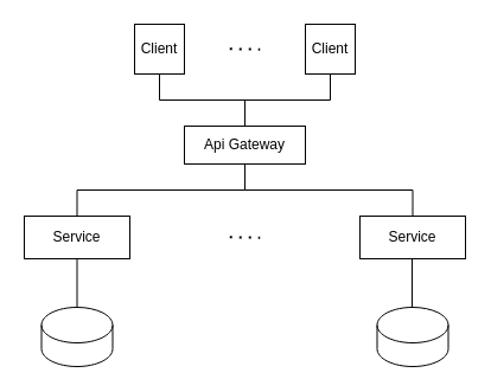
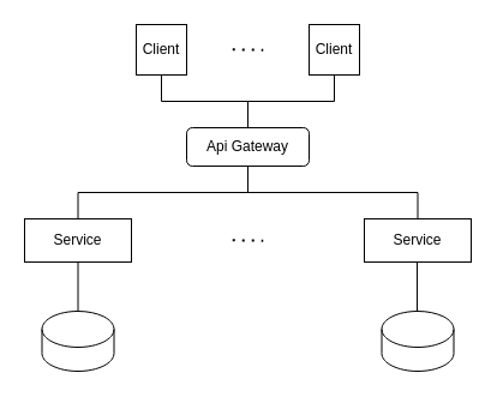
  <mxCell id="0" />
  <mxCell id="1" parent="0" />
  <mxCell id="2" style="edgeStyle=orthogonalEdgeStyle;rounded=0;orthogonalLoop=1;jettySize=auto;html=1;exitX=0.5;exitY=1;exitDx=0;exitDy=0;entryX=0.5;entryY=0;entryDx=0;entryDy=0;endArrow=none;endFill=0;" edge="1" parent="1" source="3" target="8"><mxGeometry relative="1" as="geometry" /></mxCell>
  <mxCell id="3" value="Client" style="whiteSpace=wrap;html=1;aspect=fixed;" vertex="1" parent="1"><mxGeometry x="113" y="20" width="42" height="42" as="geometry" /></mxCell>
  <mxCell id="4" style="edgeStyle=orthogonalEdgeStyle;rounded=0;orthogonalLoop=1;jettySize=auto;html=1;exitX=0.5;exitY=1;exitDx=0;exitDy=0;entryX=0.5;entryY=0;entryDx=0;entryDy=0;endArrow=none;endFill=0;" edge="1" parent="1" source="5" target="8"><mxGeometry relative="1" as="geometry" /></mxCell>
  <mxCell id="5" value="Client" style="whiteSpace=wrap;html=1;aspect=fixed;" vertex="1" parent="1"><mxGeometry x="257" y="20" width="42" height="42" as="geometry" /></mxCell>
  <mxCell id="6" style="edgeStyle=orthogonalEdgeStyle;rounded=0;orthogonalLoop=1;jettySize=auto;html=1;exitX=0.5;exitY=1;exitDx=0;exitDy=0;entryX=0.5;entryY=0;entryDx=0;entryDy=0;endArrow=none;endFill=0;" edge="1" parent="1" source="8" target="9"><mxGeometry relative="1" as="geometry" /></mxCell>
  <mxCell id="7" style="edgeStyle=orthogonalEdgeStyle;rounded=0;orthogonalLoop=1;jettySize=auto;html=1;exitX=0.5;exitY=1;exitDx=0;exitDy=0;entryX=0.5;entryY=0;entryDx=0;entryDy=0;endArrow=none;endFill=0;" edge="1" parent="1" source="8" target="10"><mxGeometry relative="1" as="geometry" /></mxCell>
- <mxCell id="8" value="Api Gateway" style="whiteSpace=wrap;html=1;rounded=0;" vertex="1" parent="1"><mxGeometry x="155" y="106" width="102" height="32" as="geometry" /></mxCell>
+ <mxCell id="8" value="Api Gateway" style="rounded=1;whiteSpace=wrap;html=1;" vertex="1" parent="1"><mxGeometry x="155" y="106" width="102" height="32" as="geometry" /></mxCell>
  <mxCell id="9" value="Service" style="rounded=0;whiteSpace=wrap;html=1;" vertex="1" parent="1"><mxGeometry x="20" y="182" width="89" height="36" as="geometry" /></mxCell>
  <mxCell id="10" value="Service" style="rounded=0;whiteSpace=wrap;html=1;" vertex="1" parent="1"><mxGeometry x="303" y="182" width="89" height="36" as="geometry" /></mxCell>
  <mxCell id="11" value="" style="shape=cylinder3;whiteSpace=wrap;html=1;boundedLbl=1;backgroundOutline=1;size=15;" vertex="1" parent="1"><mxGeometry x="34.5" y="259" width="60" height="50" as="geometry" /></mxCell>
  <mxCell id="12" value="" style="shape=cylinder3;whiteSpace=wrap;html=1;boundedLbl=1;backgroundOutline=1;size=15;" vertex="1" parent="1"><mxGeometry x="317.5" y="259" width="60" height="50" as="geometry" /></mxCell>
  <mxCell id="13" value="" style="endArrow=none;html=1;rounded=0;exitX=0.5;exitY=0;exitDx=0;exitDy=0;exitPerimeter=0;entryX=0.5;entryY=1;entryDx=0;entryDy=0;" edge="1" parent="1" source="11" target="9"><mxGeometry width="50" height="50" relative="1" as="geometry"><mxPoint x="20" y="268" as="sourcePoint" /><mxPoint x="70" y="218" as="targetPoint" /></mxGeometry></mxCell>
  <mxCell id="14" value="" style="endArrow=none;html=1;rounded=0;exitX=0.5;exitY=0;exitDx=0;exitDy=0;exitPerimeter=0;entryX=0.5;entryY=1;entryDx=0;entryDy=0;" edge="1" parent="1"><mxGeometry width="50" height="50" relative="1" as="geometry"><mxPoint x="347" y="259" as="sourcePoint" /><mxPoint x="347" y="218" as="targetPoint" /></mxGeometry></mxCell>
  <mxCell id="15" value="" style="endArrow=none;dashed=1;html=1;dashPattern=1 3;strokeWidth=2;rounded=0;" edge="1" parent="1"><mxGeometry width="50" height="50" relative="1" as="geometry"><mxPoint x="193.25" y="199.81" as="sourcePoint" /><mxPoint x="218.75" y="200.18" as="targetPoint" /></mxGeometry></mxCell>
  <mxCell id="16" value="" style="endArrow=none;dashed=1;html=1;dashPattern=1 3;strokeWidth=2;rounded=0;" edge="1" parent="1"><mxGeometry width="50" height="50" relative="1" as="geometry"><mxPoint x="193.25" y="40.78" as="sourcePoint" /><mxPoint x="218.75" y="41.15" as="targetPoint" /></mxGeometry></mxCell>
